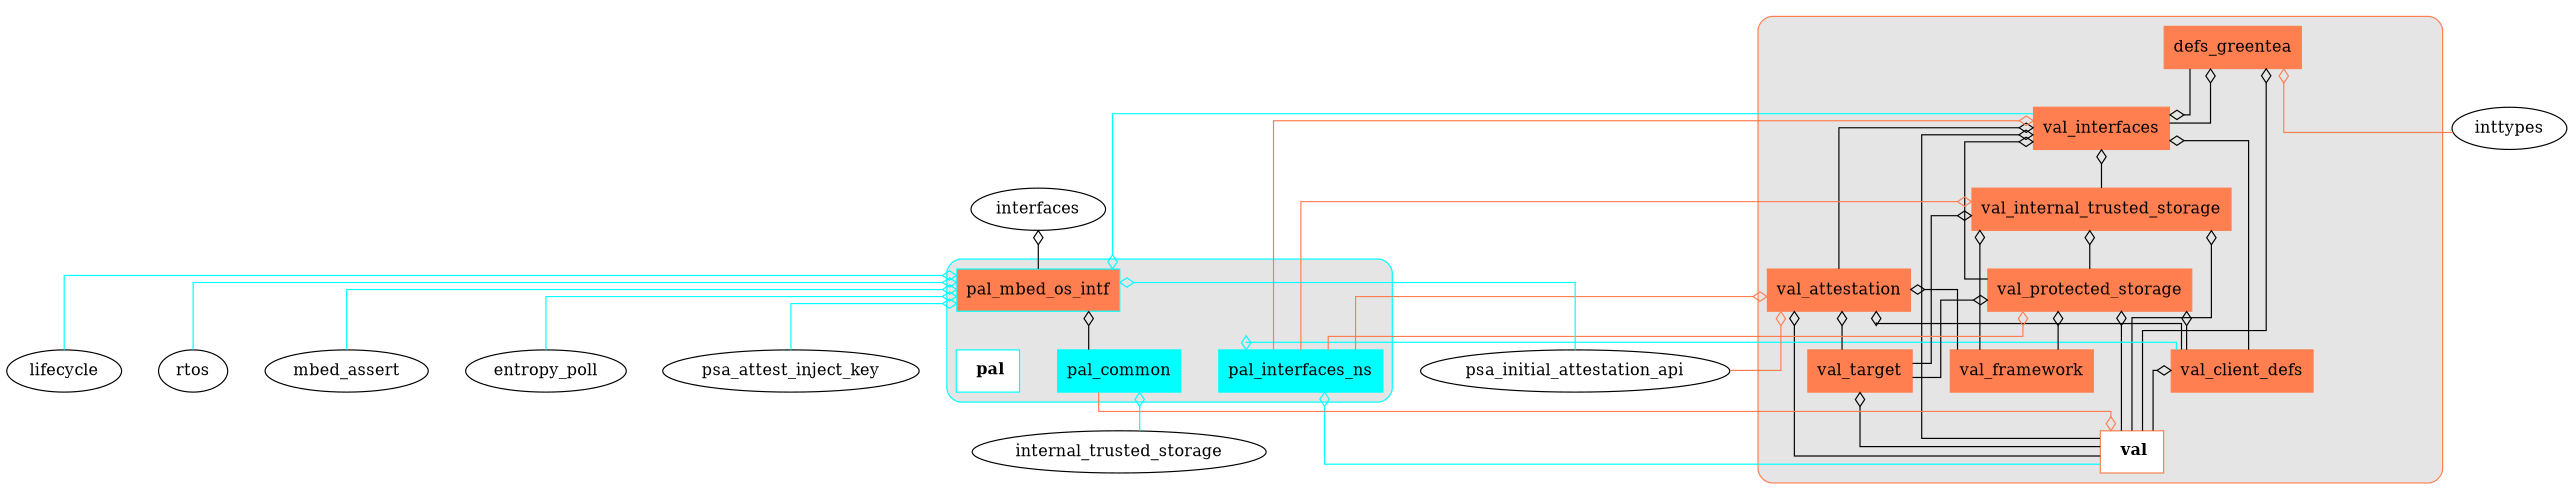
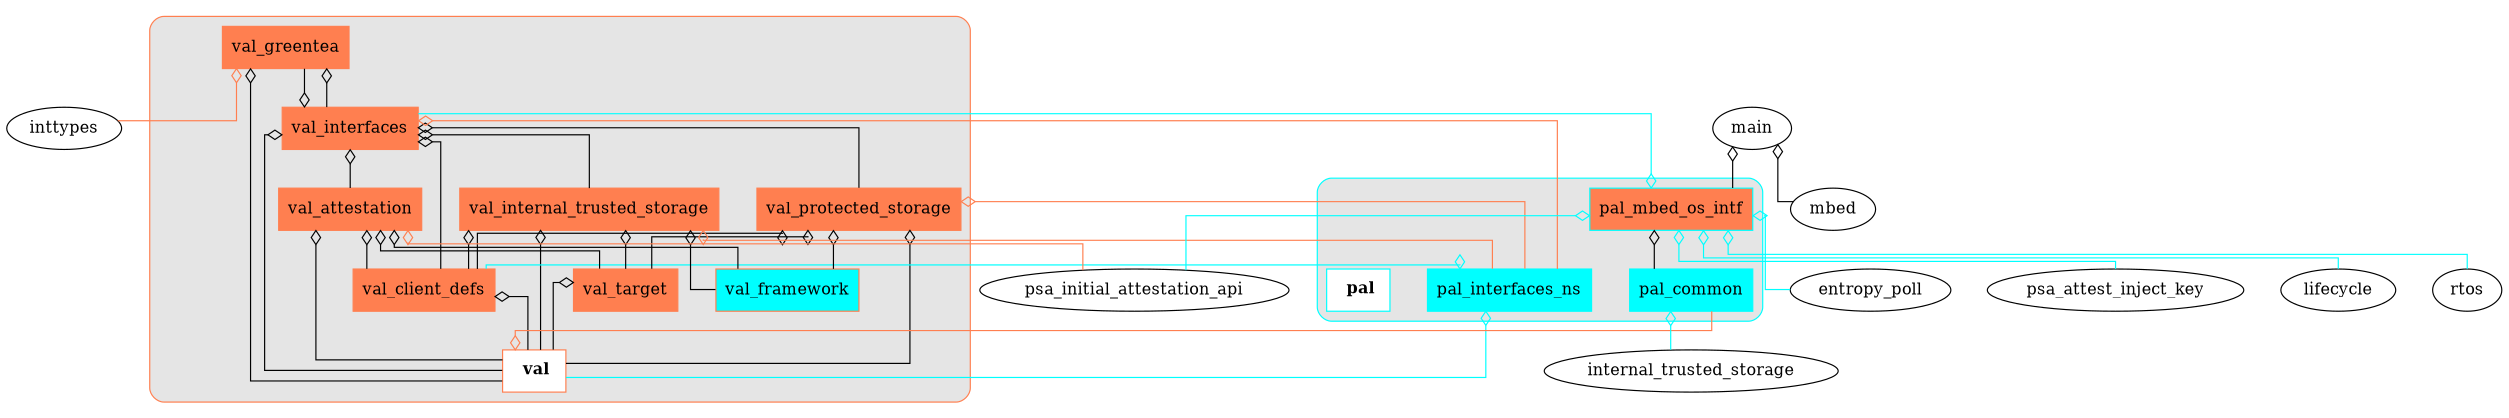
  digraph {
    compound=true
    nodesep=0.44
    rankdir=BT
    ranksep=0.44
    splines=ortho
    node [shape=record style=filled]
    edge [arrowhead=ediamond]
    n1 [color=coral fillcolor=white label=< <B> val</B>>]
    n2 [color=coral label=val_attestation]
    n3 [color=coral label=val_client_defs]
-   n4 [color=coral label=defs_greentea]
+   n4 [color=coral label=val_greentea]
    n5 [color=coral label=val_interfaces]
    n6 [color=coral label=val_internal_trusted_storage]
    n7 [color=coral label=val_protected_storage]
    n8 [color=coral label=val_target]
-   n9 [color=coral label=val_framework]
+   n9 [color=coral label=val_framework fillcolor=cyan]
    n10 [color=cyan label=pal_common]
    n11 [color=cyan fillcolor=coral label=pal_mbed_os_intf]
    n12 [color=cyan label=pal_interfaces_ns]
    n13 [color=cyan fillcolor=white label=< <B> pal</B>>]
-   main [label=interfaces shape="" style=""]
+   main [shape="" style=""]
+   mbed [shape="" style=""]
    rtos [shape="" style=""]
-   mbed_assert [shape="" style=""]
    entropy_poll [shape="" style=""]
    psa_attest_inject_key [shape="" style=""]
    psa_initial_attestation_api [shape="" style=""]
    lifecycle [shape="" style=""]
    internal_trusted_storage [shape="" style=""]
    inttypes [shape="" style=""]
    subgraph cluster_1 {
      bgcolor=grey90
      color=coral
      style=rounded
      n1
      n2
      n3
      n4
      n5
      n6
      n7
      n8
      n9
    }
    subgraph cluster_2 {
      bgcolor=grey90
      color=cyan
      style=rounded
      n10
      n11
      n12
      n13
    }
    n1 -> n2
    n1 -> n3
    n1 -> n4
    n1 -> n5
    n1 -> n6
    n1 -> n7
    n1 -> n8
    n1 -> n12 [color=cyan]
    n2 -> n5
    n3 -> n2
    n3 -> n5
-   n7 -> n6
+   n3 -> n6
    n3 -> n7
    n3 -> n12 [color=cyan]
    n4 -> n5
    n5 -> n4
    n5 -> n11 [color=cyan]
    n6 -> n5
    n7 -> n5
    n8 -> n2
    n8 -> n6
    n8 -> n7
    n9 -> n2
    n9 -> n6
    n9 -> n7
    n10 -> n1 [color=coral]
    n10 -> n11
    n11 -> main [color=black]
-   n12 -> n2 [color=coral]
    n12 -> n5 [color=coral]
    n12 -> n6 [color=coral]
    n12 -> n7 [color=coral]
+   mbed -> main [color=black]
    rtos -> n11 [color=cyan]
-   mbed_assert -> n11 [color=cyan]
    entropy_poll -> n11 [color=cyan]
    psa_attest_inject_key -> n11 [color=cyan]
    psa_initial_attestation_api -> n2 [color=coral]
    psa_initial_attestation_api -> n11 [color=cyan]
    lifecycle -> n11 [color=cyan]
    internal_trusted_storage -> n10 [color=cyan]
    inttypes -> n4 [color=coral]
  }
